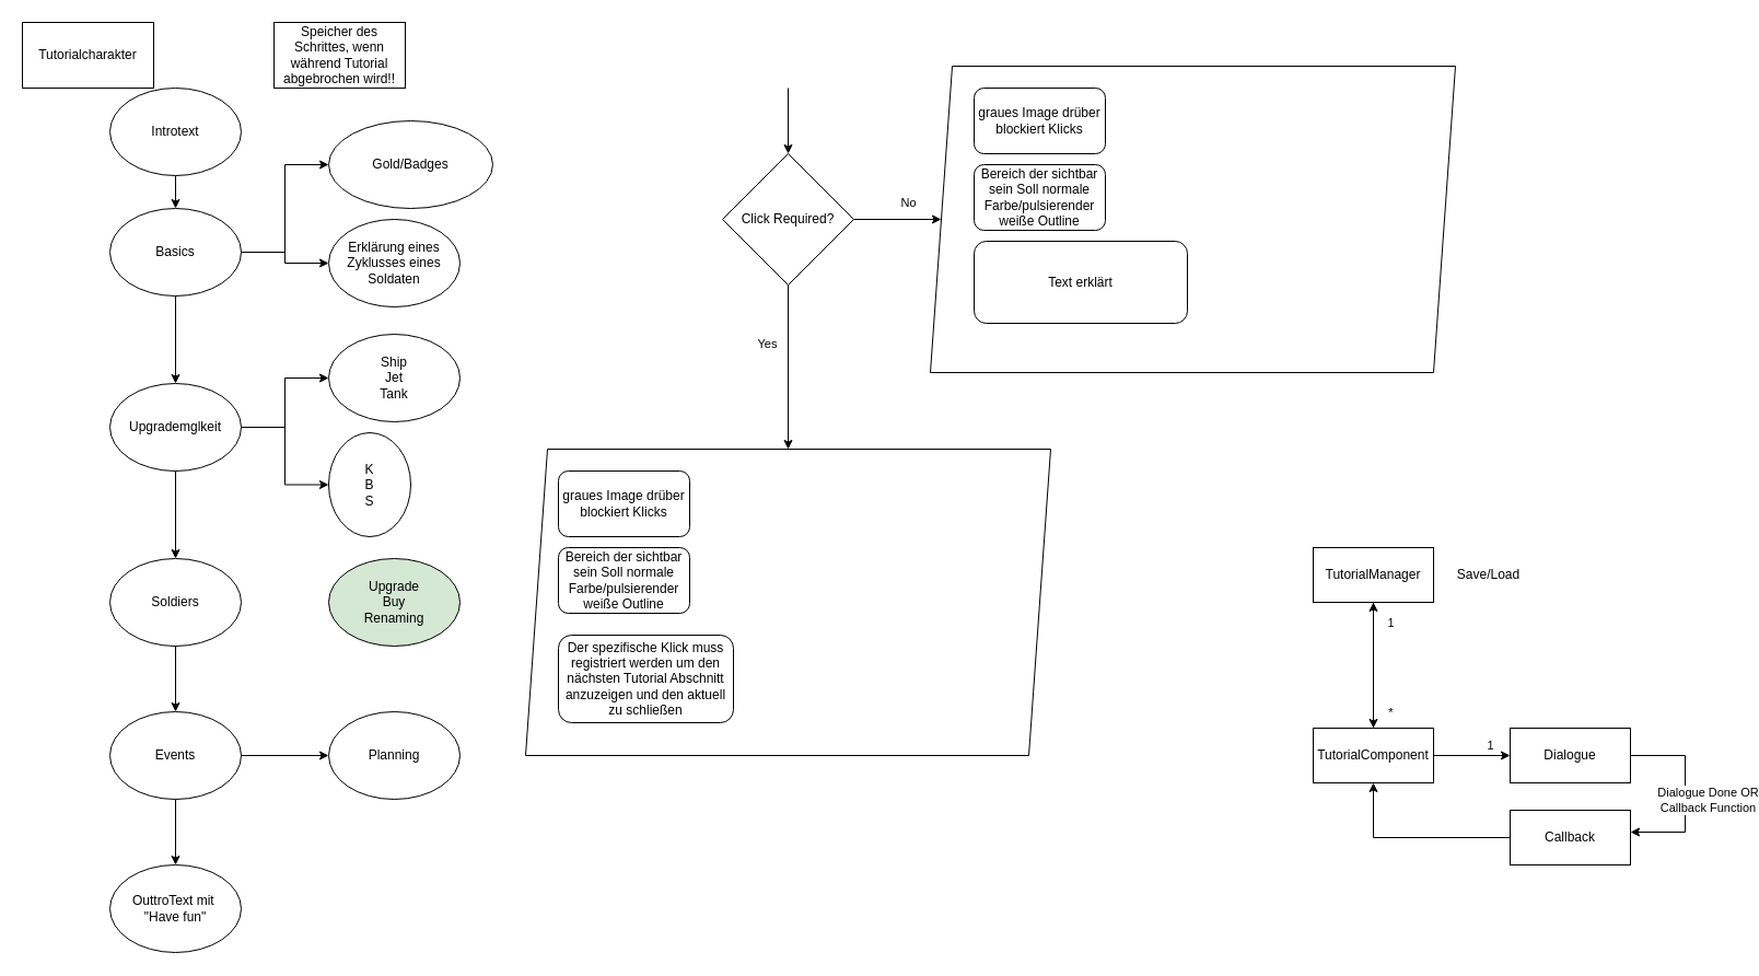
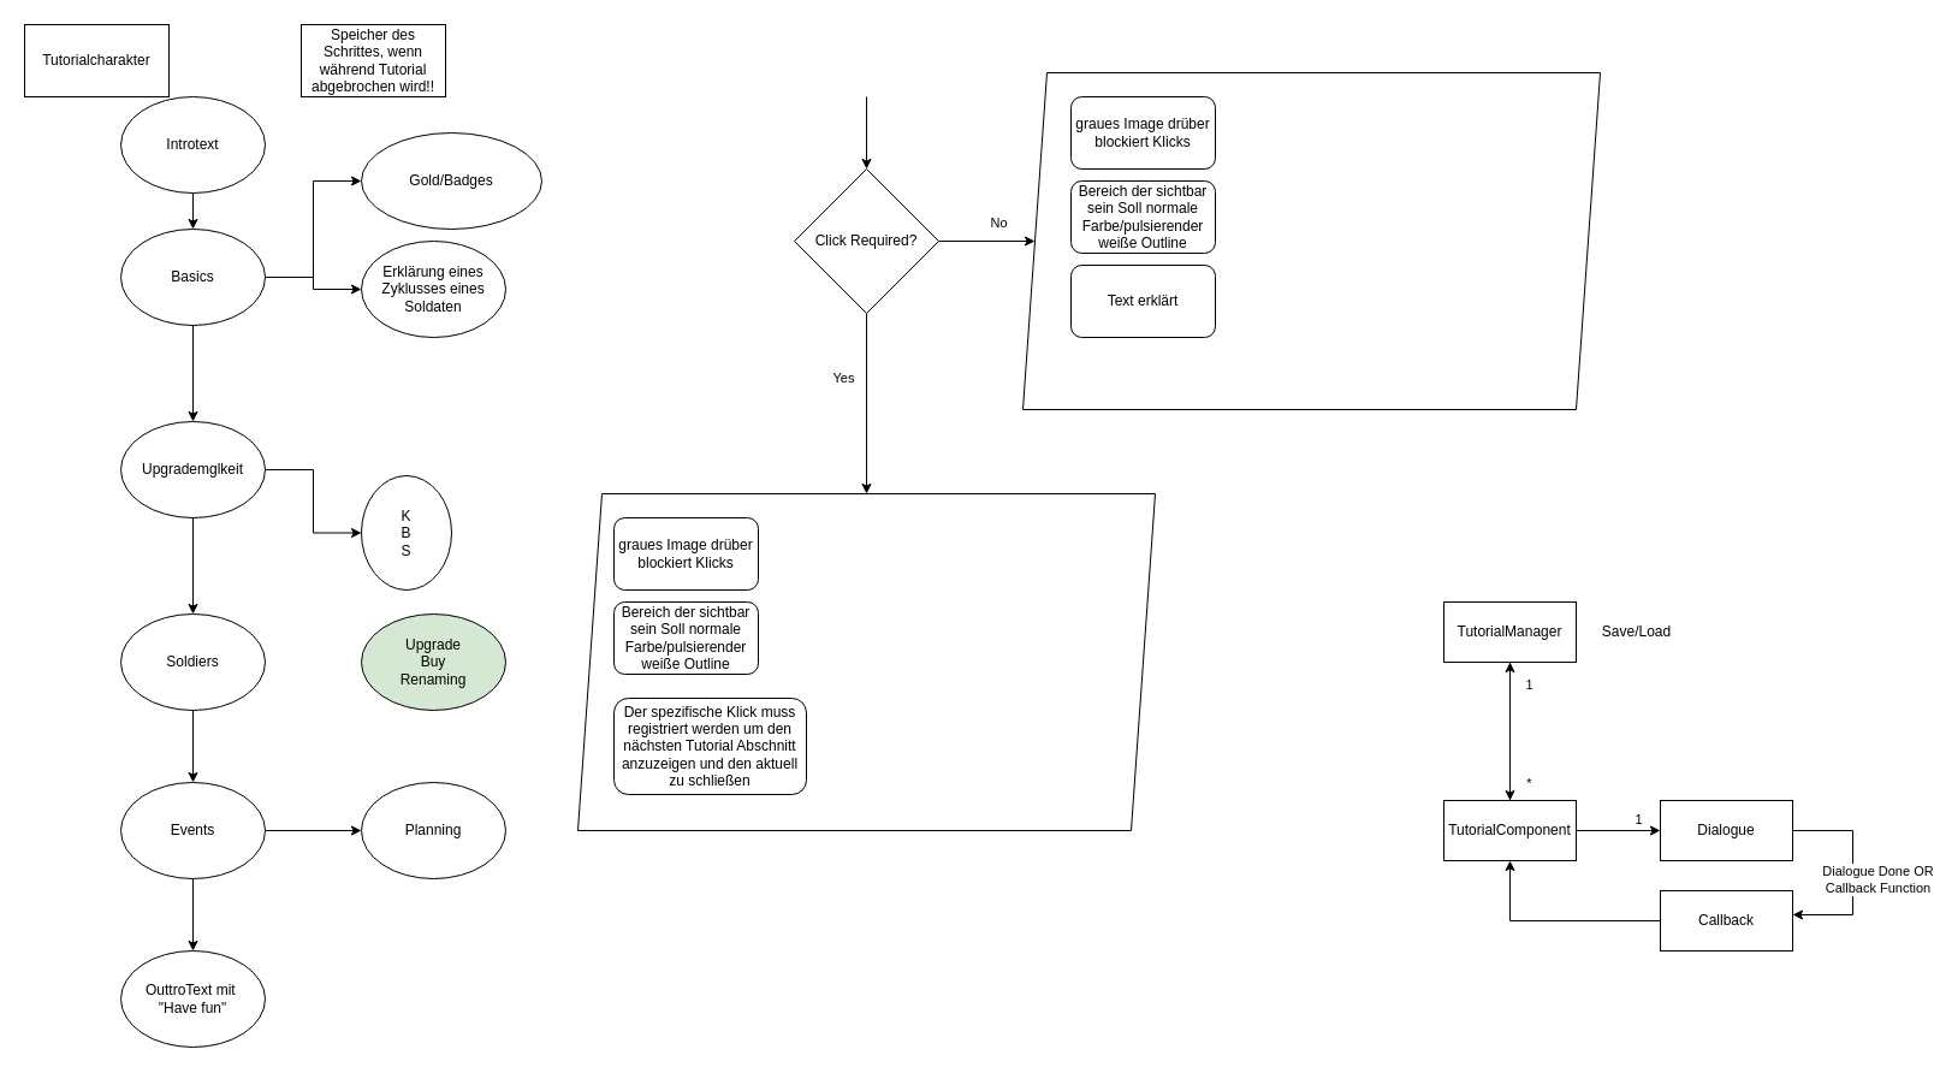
  <mxCell id="0" />
  <mxCell id="1" parent="0" />
  <mxCell id="2" style="edgeStyle=orthogonalEdgeStyle;rounded=0;orthogonalLoop=1;jettySize=auto;html=1;" parent="1" source="3" target="7" edge="1"><mxGeometry relative="1" as="geometry" /></mxCell>
  <mxCell id="3" value="Introtext" style="ellipse;whiteSpace=wrap;html=1;" parent="1" vertex="1"><mxGeometry x="100" y="80" width="120" height="80" as="geometry" /></mxCell>
  <mxCell id="4" style="edgeStyle=orthogonalEdgeStyle;rounded=0;orthogonalLoop=1;jettySize=auto;html=1;" parent="1" source="7" target="13" edge="1"><mxGeometry relative="1" as="geometry" /></mxCell>
  <mxCell id="5" style="edgeStyle=orthogonalEdgeStyle;rounded=0;orthogonalLoop=1;jettySize=auto;html=1;" parent="1" source="7" target="8" edge="1"><mxGeometry relative="1" as="geometry" /></mxCell>
  <mxCell id="6" style="edgeStyle=orthogonalEdgeStyle;rounded=0;orthogonalLoop=1;jettySize=auto;html=1;" parent="1" source="7" target="9" edge="1"><mxGeometry relative="1" as="geometry" /></mxCell>
  <mxCell id="7" value="Basics" style="ellipse;whiteSpace=wrap;html=1;" parent="1" vertex="1"><mxGeometry x="100" y="190" width="120" height="80" as="geometry" /></mxCell>
  <mxCell id="8" value="Gold/Badges" style="ellipse;whiteSpace=wrap;html=1;" parent="1" vertex="1"><mxGeometry x="300" y="110" width="150" height="80" as="geometry" /></mxCell>
  <mxCell id="9" value="Erklärung eines Zyklusses eines Soldaten" style="ellipse;whiteSpace=wrap;html=1;" parent="1" vertex="1"><mxGeometry x="300" y="200" width="120" height="80" as="geometry" /></mxCell>
  <mxCell id="10" style="edgeStyle=orthogonalEdgeStyle;rounded=0;orthogonalLoop=1;jettySize=auto;html=1;" parent="1" source="13" target="17" edge="1"><mxGeometry relative="1" as="geometry" /></mxCell>
- <mxCell id="11" style="edgeStyle=orthogonalEdgeStyle;rounded=0;orthogonalLoop=1;jettySize=auto;html=1;" parent="1" source="13" target="15" edge="1"><mxGeometry relative="1" as="geometry" /></mxCell>
  <mxCell id="12" style="edgeStyle=orthogonalEdgeStyle;rounded=0;orthogonalLoop=1;jettySize=auto;html=1;" parent="1" source="13" target="14" edge="1"><mxGeometry relative="1" as="geometry" /></mxCell>
  <mxCell id="13" value="Upgrademglkeit" style="ellipse;whiteSpace=wrap;html=1;" parent="1" vertex="1"><mxGeometry x="100" y="350" width="120" height="80" as="geometry" /></mxCell>
  <mxCell id="14" value="K&lt;div&gt;B&lt;/div&gt;&lt;div&gt;S&lt;/div&gt;" style="ellipse;whiteSpace=wrap;html=1;" parent="1" vertex="1"><mxGeometry x="300" y="395" width="75" height="95" as="geometry" /></mxCell>
- <mxCell id="15" value="Ship&lt;div&gt;Jet&lt;/div&gt;&lt;div&gt;Tank&lt;/div&gt;" style="ellipse;whiteSpace=wrap;html=1;" parent="1" vertex="1"><mxGeometry x="300" y="305" width="120" height="80" as="geometry" /></mxCell>
  <mxCell id="16" style="edgeStyle=orthogonalEdgeStyle;rounded=0;orthogonalLoop=1;jettySize=auto;html=1;" parent="1" source="17" target="23" edge="1"><mxGeometry relative="1" as="geometry" /></mxCell>
  <mxCell id="17" value="Soldiers" style="ellipse;whiteSpace=wrap;html=1;" parent="1" vertex="1"><mxGeometry x="100" y="510" width="120" height="80" as="geometry" /></mxCell>
  <mxCell id="18" value="Upgrade&lt;div&gt;Buy&lt;/div&gt;&lt;div&gt;Renaming&lt;/div&gt;" style="ellipse;whiteSpace=wrap;html=1;fillColor=#d5e8d4;" parent="1" vertex="1"><mxGeometry x="300" y="510" width="120" height="80" as="geometry" /></mxCell>
  <mxCell id="19" value="Tutorialcharakter" style="rounded=0;whiteSpace=wrap;html=1;" parent="1" vertex="1"><mxGeometry y="20" width="120" height="60" as="geometry" x="20" /></mxCell>
  <mxCell id="20" value="Speicher des Schrittes, wenn während Tutorial abgebrochen wird!!" style="rounded=0;whiteSpace=wrap;html=1;" parent="1" vertex="1"><mxGeometry x="250" y="20" width="120" height="60" as="geometry" /></mxCell>
  <mxCell id="21" style="edgeStyle=orthogonalEdgeStyle;rounded=0;orthogonalLoop=1;jettySize=auto;html=1;" parent="1" source="23" target="24" edge="1"><mxGeometry relative="1" as="geometry" /></mxCell>
  <mxCell id="22" style="edgeStyle=orthogonalEdgeStyle;rounded=0;orthogonalLoop=1;jettySize=auto;html=1;" parent="1" source="23" target="25" edge="1"><mxGeometry relative="1" as="geometry" /></mxCell>
  <mxCell id="23" value="Events" style="ellipse;whiteSpace=wrap;html=1;" parent="1" vertex="1"><mxGeometry x="100" y="650" width="120" height="80" as="geometry" /></mxCell>
  <mxCell id="24" value="Planning" style="ellipse;whiteSpace=wrap;html=1;" parent="1" vertex="1"><mxGeometry x="300" y="650" width="120" height="80" as="geometry" /></mxCell>
  <mxCell id="25" value="OuttroText mit&amp;nbsp;&lt;div&gt;&quot;Have fun&quot;&lt;/div&gt;" style="ellipse;whiteSpace=wrap;html=1;" parent="1" vertex="1"><mxGeometry x="100" y="790" width="120" height="80" as="geometry" /></mxCell>
  <mxCell id="26" value="No" style="edgeStyle=orthogonalEdgeStyle;rounded=0;orthogonalLoop=1;jettySize=auto;html=1;spacingTop=-10;" parent="1" source="29" target="31" edge="1"><mxGeometry x="0.25" y="10" relative="1" as="geometry"><mxPoint x="890" y="200" as="targetPoint" /><mxPoint as="offset" /></mxGeometry></mxCell>
  <mxCell id="27" style="edgeStyle=orthogonalEdgeStyle;rounded=0;orthogonalLoop=1;jettySize=auto;html=1;" parent="1" source="29" target="35" edge="1"><mxGeometry relative="1" as="geometry" /></mxCell>
  <mxCell id="28" value="Yes" style="edgeLabel;html=1;align=center;verticalAlign=middle;resizable=0;points=[];" parent="27" vertex="1" connectable="0"><mxGeometry x="-0.293" y="1" relative="1" as="geometry"><mxPoint x="-21" as="offset" /></mxGeometry></mxCell>
  <mxCell id="29" value="Click Required?" style="rhombus;whiteSpace=wrap;html=1;" parent="1" vertex="1"><mxGeometry x="660" y="140" width="120" height="120" as="geometry" /></mxCell>
  <mxCell id="30" value="" style="endArrow=classic;html=1;rounded=0;" parent="1" target="29" edge="1"><mxGeometry width="50" height="50" relative="1" as="geometry"><mxPoint x="720" y="80" as="sourcePoint" /><mxPoint x="770" y="30" as="targetPoint" /></mxGeometry></mxCell>
  <mxCell id="31" value="" style="shape=parallelogram;perimeter=parallelogramPerimeter;whiteSpace=wrap;html=1;fixedSize=1;" parent="1" vertex="1"><mxGeometry x="850" y="60" width="480" height="280" as="geometry" /></mxCell>
  <mxCell id="32" value="graues Image drüber&lt;div&gt;blockiert Klicks&lt;/div&gt;" style="rounded=1;whiteSpace=wrap;html=1;" parent="1" vertex="1"><mxGeometry x="890" y="80" width="120" height="60" as="geometry" /></mxCell>
  <mxCell id="33" value="Bereich der sichtbar sein Soll normale Farbe/pulsierender weiße Outline" style="rounded=1;whiteSpace=wrap;html=1;" parent="1" vertex="1"><mxGeometry x="890" y="150" width="120" height="60" as="geometry" /></mxCell>
- <mxCell id="34" value="Text erklärt" style="rounded=1;whiteSpace=wrap;html=1;" parent="1" vertex="1"><mxGeometry x="890" y="220" width="195" height="75" as="geometry" /></mxCell>
+ <mxCell id="34" value="Text erklärt" style="rounded=1;whiteSpace=wrap;html=1;" parent="1" vertex="1"><mxGeometry x="890" y="220" width="120" height="60" as="geometry" /></mxCell>
  <mxCell id="35" value="" style="shape=parallelogram;perimeter=parallelogramPerimeter;whiteSpace=wrap;html=1;fixedSize=1;" parent="1" vertex="1"><mxGeometry x="480" y="410" width="480" height="280" as="geometry" /></mxCell>
  <mxCell id="36" value="graues Image drüber&lt;div&gt;blockiert Klicks&lt;/div&gt;" style="rounded=1;whiteSpace=wrap;html=1;" parent="1" vertex="1"><mxGeometry x="510" y="430" width="120" height="60" as="geometry" /></mxCell>
  <mxCell id="37" value="Bereich der sichtbar sein Soll normale Farbe/pulsierender weiße Outline" style="rounded=1;whiteSpace=wrap;html=1;" parent="1" vertex="1"><mxGeometry x="510" y="500" width="120" height="60" as="geometry" /></mxCell>
  <mxCell id="38" value="Der spezifische Klick muss registriert werden um den nächsten Tutorial Abschnitt anzuzeigen und den aktuell zu schließen" style="rounded=1;whiteSpace=wrap;html=1;" parent="1" vertex="1"><mxGeometry x="510" y="580" width="160" height="80" as="geometry" /></mxCell>
  <mxCell id="39" style="edgeStyle=orthogonalEdgeStyle;rounded=0;orthogonalLoop=1;jettySize=auto;html=1;" parent="1" source="41" target="46" edge="1"><mxGeometry relative="1" as="geometry" /></mxCell>
  <mxCell id="40" value="*" style="edgeLabel;html=1;align=center;verticalAlign=middle;resizable=0;points=[];" parent="39" vertex="1" connectable="0"><mxGeometry x="0.374" y="3" relative="1" as="geometry"><mxPoint x="12" y="21" as="offset" /></mxGeometry></mxCell>
  <mxCell id="41" value="TutorialManager" style="html=1;whiteSpace=wrap;" parent="1" vertex="1"><mxGeometry x="1200" y="500" width="110" height="50" as="geometry" /></mxCell>
  <mxCell id="42" style="edgeStyle=orthogonalEdgeStyle;rounded=0;orthogonalLoop=1;jettySize=auto;html=1;" parent="1" source="46" target="49" edge="1"><mxGeometry relative="1" as="geometry" /></mxCell>
  <mxCell id="43" value="1" style="edgeLabel;html=1;align=center;verticalAlign=middle;resizable=0;points=[];" parent="42" vertex="1" connectable="0"><mxGeometry x="0.447" y="1" relative="1" as="geometry"><mxPoint y="-9" as="offset" /></mxGeometry></mxCell>
  <mxCell id="44" style="edgeStyle=orthogonalEdgeStyle;rounded=0;orthogonalLoop=1;jettySize=auto;html=1;" parent="1" source="46" target="41" edge="1"><mxGeometry relative="1" as="geometry" /></mxCell>
  <mxCell id="45" value="1" style="edgeLabel;html=1;align=center;verticalAlign=middle;resizable=0;points=[];" parent="44" vertex="1" connectable="0"><mxGeometry x="0.69" y="-2" relative="1" as="geometry"><mxPoint x="13" as="offset" /></mxGeometry></mxCell>
  <mxCell id="46" value="TutorialComponent" style="html=1;whiteSpace=wrap;" parent="1" vertex="1"><mxGeometry x="1200" y="665" width="110" height="50" as="geometry" /></mxCell>
  <mxCell id="47" style="edgeStyle=orthogonalEdgeStyle;rounded=0;orthogonalLoop=1;jettySize=auto;html=1;" parent="1" source="49" target="51" edge="1"><mxGeometry relative="1" as="geometry"><Array as="points"><mxPoint x="1540" y="690" /><mxPoint x="1540" y="760" /></Array></mxGeometry></mxCell>
  <mxCell id="48" value="Dialogue Done OR&lt;div&gt;Callback Function&lt;/div&gt;" style="edgeLabel;html=1;align=center;verticalAlign=middle;resizable=0;points=[];" parent="47" vertex="1" connectable="0"><mxGeometry x="-0.094" y="-1" relative="1" as="geometry"><mxPoint x="21" y="13" as="offset" /></mxGeometry></mxCell>
  <mxCell id="49" value="Dialogue" style="html=1;whiteSpace=wrap;" parent="1" vertex="1"><mxGeometry x="1380" y="665" width="110" height="50" as="geometry" /></mxCell>
  <mxCell id="50" style="edgeStyle=orthogonalEdgeStyle;rounded=0;orthogonalLoop=1;jettySize=auto;html=1;" parent="1" source="51" target="46" edge="1"><mxGeometry relative="1" as="geometry" /></mxCell>
  <mxCell id="51" value="Callback" style="html=1;whiteSpace=wrap;" parent="1" vertex="1"><mxGeometry x="1380" y="740" width="110" height="50" as="geometry" /></mxCell>
  <mxCell id="52" value="Save/Load" style="text;html=1;align=center;verticalAlign=middle;resizable=0;points=[];autosize=1;strokeColor=none;fillColor=none;" parent="1" vertex="1"><mxGeometry x="1320" y="510" width="80" height="30" as="geometry" /></mxCell>
